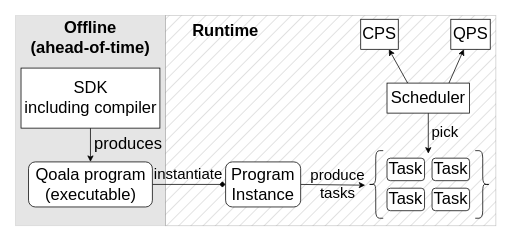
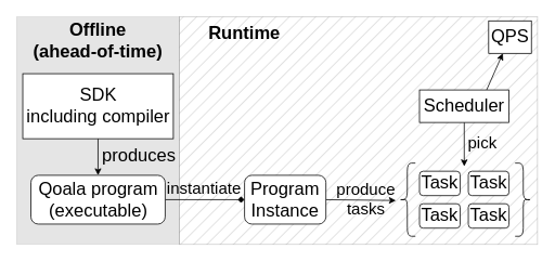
  <mxCell id="0" />
  <mxCell id="1" parent="0" />
  <mxCell id="2" value="" style="rounded=0;whiteSpace=wrap;html=1;fillColor=#000000;fillStyle=hatch;opacity=20;" parent="1" vertex="1"><mxGeometry x="220" y="20" width="440" height="280" as="geometry" /></mxCell>
  <mxCell id="3" value="" style="rounded=0;whiteSpace=wrap;html=1;fillColor=#000000;fillStyle=solid;opacity=10;" parent="1" vertex="1"><mxGeometry x="20" y="20" width="200" height="280" as="geometry" /></mxCell>
  <mxCell id="4" value="produces" style="edgeStyle=none;html=1;exitX=0.5;exitY=1;exitDx=0;exitDy=0;entryX=0.5;entryY=0;entryDx=0;entryDy=0;fontSize=22;labelBackgroundColor=none;" parent="1" source="5" target="7" edge="1"><mxGeometry x="-0.082" y="50" relative="1" as="geometry"><mxPoint as="offset" /></mxGeometry></mxCell>
  <mxCell id="5" value="SDK&lt;br style=&quot;font-size: 22px;&quot;&gt;including compiler" style="rounded=0;whiteSpace=wrap;html=1;fontSize=22;" parent="1" vertex="1"><mxGeometry x="27.5" y="90" width="185" height="80" as="geometry" /></mxCell>
  <mxCell id="6" value="instantiate" style="edgeStyle=none;html=1;exitX=1;exitY=0.5;exitDx=0;exitDy=0;entryX=0;entryY=0.5;entryDx=0;entryDy=0;fontSize=20;labelBackgroundColor=none;endArrow=diamond;" parent="1" source="7" target="9" edge="1"><mxGeometry x="-0.026" y="15" relative="1" as="geometry"><mxPoint as="offset" /></mxGeometry></mxCell>
  <mxCell id="7" value="Qoala program&lt;br style=&quot;font-size: 22px;&quot;&gt;(executable)" style="rounded=1;whiteSpace=wrap;html=1;fontSize=22;" parent="1" vertex="1"><mxGeometry x="37.5" y="215" width="165" height="60" as="geometry" /></mxCell>
  <mxCell id="8" value="produce&lt;br style=&quot;font-size: 20px;&quot;&gt;tasks" style="edgeStyle=none;html=1;exitX=1;exitY=0.5;exitDx=0;exitDy=0;fontSize=20;labelBackgroundColor=none;" parent="1" source="9" edge="1"><mxGeometry x="0.139" y="2" relative="1" as="geometry"><mxPoint x="486" y="246" as="targetPoint" /><mxPoint as="offset" /></mxGeometry></mxCell>
  <mxCell id="9" value="Program Instance" style="rounded=1;whiteSpace=wrap;html=1;strokeColor=default;fontSize=22;" parent="1" vertex="1"><mxGeometry x="300" y="215" width="100" height="60" as="geometry" /></mxCell>
  <mxCell id="10" value="Task" style="rounded=1;whiteSpace=wrap;html=1;fontSize=22;" parent="1" vertex="1"><mxGeometry x="515" y="210" width="50" height="30" as="geometry" /></mxCell>
- <mxCell id="11" style="edgeStyle=none;html=1;exitX=0.25;exitY=0;exitDx=0;exitDy=0;entryX=0.75;entryY=1;entryDx=0;entryDy=0;" parent="1" source="14" target="20" edge="1"><mxGeometry relative="1" as="geometry" /></mxCell>
  <mxCell id="12" style="edgeStyle=none;html=1;exitX=0.75;exitY=0;exitDx=0;exitDy=0;" parent="1" source="14" target="21" edge="1"><mxGeometry relative="1" as="geometry" /></mxCell>
  <mxCell id="13" value="pick" style="edgeStyle=none;html=1;exitX=0.5;exitY=1;exitDx=0;exitDy=0;fontSize=20;labelBackgroundColor=none;" parent="1" source="14" edge="1"><mxGeometry x="-0.111" y="22" relative="1" as="geometry"><mxPoint x="570" y="204" as="targetPoint" /><mxPoint x="555" y="170" as="sourcePoint" /><mxPoint as="offset" /></mxGeometry></mxCell>
  <mxCell id="14" value="Scheduler" style="rounded=0;whiteSpace=wrap;html=1;fontSize=22;" parent="1" vertex="1"><mxGeometry x="515" y="110" width="110" height="40" as="geometry" /></mxCell>
  <mxCell id="15" value="Task" style="rounded=1;whiteSpace=wrap;html=1;fontSize=22;" parent="1" vertex="1"><mxGeometry x="575" y="210" width="50" height="30" as="geometry" /></mxCell>
  <mxCell id="16" value="Task" style="rounded=1;whiteSpace=wrap;html=1;fontSize=22;" parent="1" vertex="1"><mxGeometry x="515" y="250" width="50" height="30" as="geometry" /></mxCell>
  <mxCell id="17" value="Task" style="rounded=1;whiteSpace=wrap;html=1;fontSize=22;" parent="1" vertex="1"><mxGeometry x="575" y="250" width="50" height="30" as="geometry" /></mxCell>
  <mxCell id="18" value="" style="shape=curlyBracket;whiteSpace=wrap;html=1;rounded=1;labelPosition=left;verticalLabelPosition=middle;align=right;verticalAlign=middle;" parent="1" vertex="1"><mxGeometry x="490" y="200" width="20" height="90" as="geometry" /></mxCell>
  <mxCell id="19" value="" style="shape=curlyBracket;whiteSpace=wrap;html=1;rounded=1;flipH=1;labelPosition=right;verticalLabelPosition=middle;align=left;verticalAlign=middle;" parent="1" vertex="1"><mxGeometry x="632.5" y="200" width="20" height="90" as="geometry" /></mxCell>
- <mxCell id="20" value="CPS" style="rounded=0;whiteSpace=wrap;html=1;fontSize=22;" parent="1" vertex="1"><mxGeometry x="480" y="25" width="50" height="40" as="geometry" /></mxCell>
  <mxCell id="21" value="QPS" style="rounded=0;whiteSpace=wrap;html=1;fontSize=22;" parent="1" vertex="1"><mxGeometry x="600" y="25" width="52.5" height="40" as="geometry" /></mxCell>
  <mxCell id="22" value="Offline&lt;br&gt;(ahead-of-time)" style="text;html=1;strokeColor=none;fillColor=none;align=center;verticalAlign=middle;whiteSpace=wrap;rounded=0;fontSize=22;fontStyle=1" parent="1" vertex="1"><mxGeometry x="20" y="35" width="200" height="30" as="geometry" /></mxCell>
  <mxCell id="23" value="Runtime" style="text;html=1;strokeColor=none;fillColor=none;align=center;verticalAlign=middle;whiteSpace=wrap;rounded=0;fontSize=22;fontStyle=1" parent="1" vertex="1"><mxGeometry x="235" y="26" width="130" height="30" as="geometry" /></mxCell>
